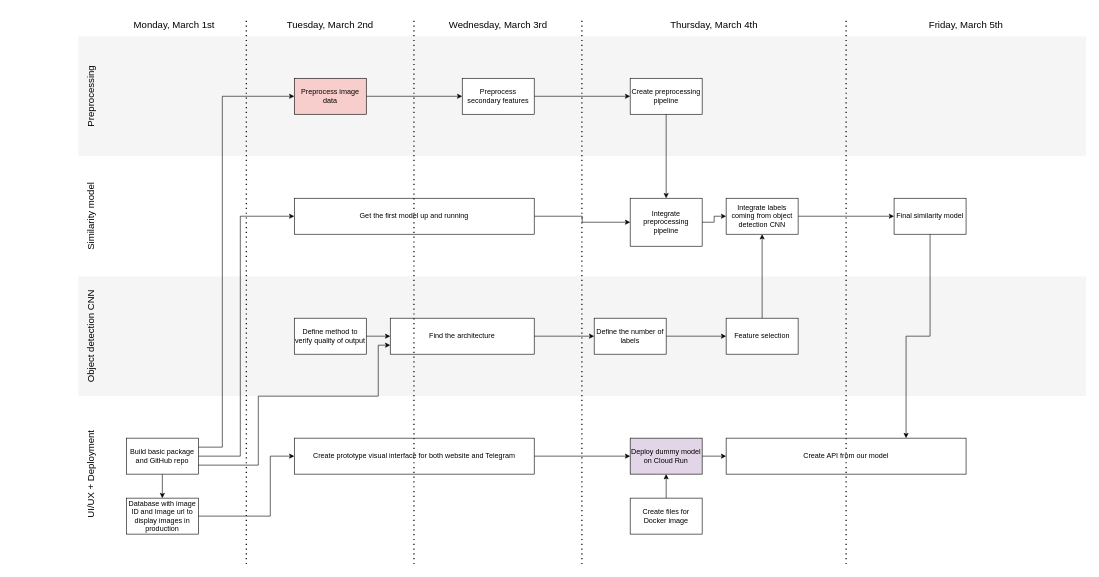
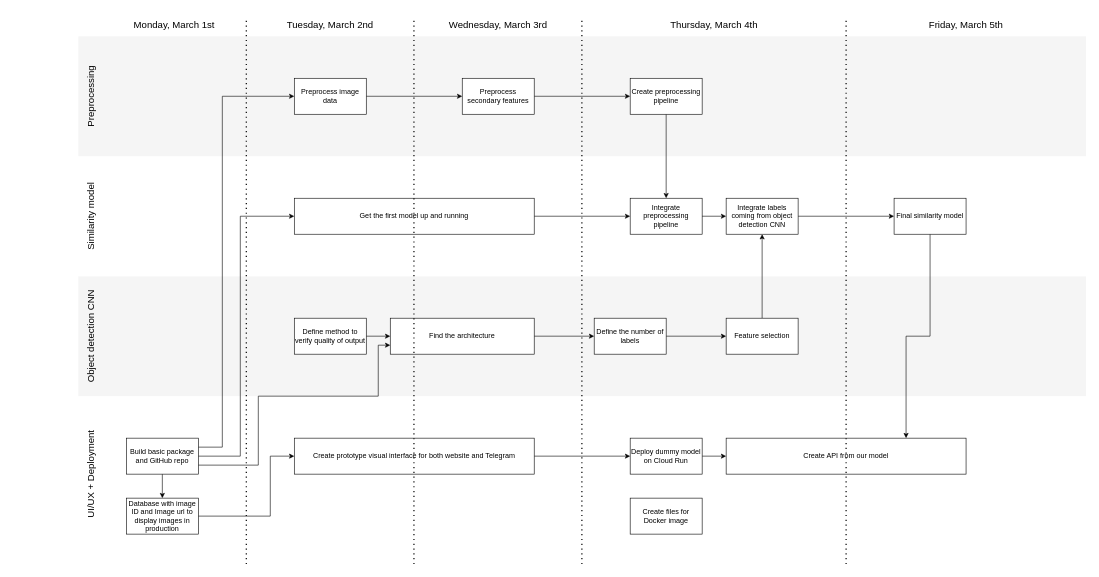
  <mxCell id="0" />
  <mxCell id="1" parent="0" />
  <mxCell id="2" value="" style="rounded=0;whiteSpace=wrap;html=1;fontColor=#333333;strokeColor=none;fillColor=#FFFFFF;" parent="1" vertex="1"><mxGeometry x="130" y="660" width="1680" height="260" as="geometry" /></mxCell>
  <mxCell id="3" value="" style="rounded=0;whiteSpace=wrap;html=1;fillColor=#f5f5f5;fontColor=#333333;strokeColor=none;" parent="1" vertex="1"><mxGeometry x="130" y="460" width="1680" height="200" as="geometry" /></mxCell>
  <mxCell id="4" value="" style="rounded=0;whiteSpace=wrap;html=1;fontColor=#333333;strokeColor=none;fillColor=#FFFFFF;" parent="1" vertex="1"><mxGeometry x="130" y="260" width="1680" height="200" as="geometry" /></mxCell>
  <mxCell id="5" value="" style="rounded=0;whiteSpace=wrap;html=1;fillColor=#f5f5f5;fontColor=#333333;strokeColor=none;" parent="1" vertex="1"><mxGeometry x="130" y="60" width="1680" height="200" as="geometry" /></mxCell>
  <mxCell id="6" style="edgeStyle=orthogonalEdgeStyle;rounded=0;orthogonalLoop=1;jettySize=auto;html=1;exitX=1;exitY=0.5;exitDx=0;exitDy=0;entryX=0;entryY=0.5;entryDx=0;entryDy=0;" parent="1" source="7" target="37" edge="1"><mxGeometry relative="1" as="geometry"><Array as="points"><mxPoint x="450" y="860" /><mxPoint x="450" y="760" /></Array></mxGeometry></mxCell>
  <mxCell id="7" value="Database with image ID and Image url to display images in production" style="rounded=0;whiteSpace=wrap;html=1;" parent="1" vertex="1"><mxGeometry x="210" y="830" width="120" height="60" as="geometry" /></mxCell>
  <mxCell id="8" style="edgeStyle=orthogonalEdgeStyle;rounded=0;orthogonalLoop=1;jettySize=auto;html=1;exitX=1;exitY=0.5;exitDx=0;exitDy=0;" parent="1" source="9" target="11" edge="1"><mxGeometry relative="1" as="geometry" /></mxCell>
- <mxCell id="9" value="Preprocess image data" style="rounded=0;whiteSpace=wrap;html=1;fillColor=#f8cecc;" parent="1" vertex="1"><mxGeometry x="490" y="130" width="120" height="60" as="geometry" /></mxCell>
+ <mxCell id="9" value="Preprocess image data" style="rounded=0;whiteSpace=wrap;html=1;" parent="1" vertex="1"><mxGeometry x="490" y="130" width="120" height="60" as="geometry" /></mxCell>
  <mxCell id="10" style="edgeStyle=orthogonalEdgeStyle;rounded=0;orthogonalLoop=1;jettySize=auto;html=1;exitX=1;exitY=0.5;exitDx=0;exitDy=0;entryX=0;entryY=0.5;entryDx=0;entryDy=0;" parent="1" source="11" target="13" edge="1"><mxGeometry relative="1" as="geometry" /></mxCell>
  <mxCell id="11" value="Preprocess secondary features" style="rounded=0;whiteSpace=wrap;html=1;" parent="1" vertex="1"><mxGeometry x="770" y="130" width="120" height="60" as="geometry" /></mxCell>
  <mxCell id="12" style="edgeStyle=orthogonalEdgeStyle;rounded=0;orthogonalLoop=1;jettySize=auto;html=1;exitX=0.5;exitY=1;exitDx=0;exitDy=0;entryX=0.5;entryY=0;entryDx=0;entryDy=0;" parent="1" source="13" target="24" edge="1"><mxGeometry relative="1" as="geometry" /></mxCell>
  <mxCell id="13" value="Create preprocessing pipeline" style="rounded=0;whiteSpace=wrap;html=1;" parent="1" vertex="1"><mxGeometry x="1050" y="130" width="120" height="60" as="geometry" /></mxCell>
  <mxCell id="14" style="edgeStyle=orthogonalEdgeStyle;rounded=0;orthogonalLoop=1;jettySize=auto;html=1;exitX=1;exitY=0.5;exitDx=0;exitDy=0;entryX=0;entryY=0.5;entryDx=0;entryDy=0;" parent="1" source="15" target="17" edge="1"><mxGeometry relative="1" as="geometry" /></mxCell>
  <mxCell id="15" value="Define the number of labels" style="rounded=0;whiteSpace=wrap;html=1;" parent="1" vertex="1"><mxGeometry x="990" y="530" width="120" height="60" as="geometry" /></mxCell>
  <mxCell id="16" style="edgeStyle=orthogonalEdgeStyle;rounded=0;orthogonalLoop=1;jettySize=auto;html=1;exitX=0.5;exitY=0;exitDx=0;exitDy=0;entryX=0.5;entryY=1;entryDx=0;entryDy=0;" parent="1" source="17" target="39" edge="1"><mxGeometry relative="1" as="geometry" /></mxCell>
  <mxCell id="17" value="Feature selection" style="rounded=0;whiteSpace=wrap;html=1;" parent="1" vertex="1"><mxGeometry x="1210" y="530" width="120" height="60" as="geometry" /></mxCell>
  <mxCell id="18" style="edgeStyle=orthogonalEdgeStyle;rounded=0;orthogonalLoop=1;jettySize=auto;html=1;exitX=1;exitY=0.5;exitDx=0;exitDy=0;entryX=0;entryY=0.5;entryDx=0;entryDy=0;" parent="1" source="19" target="15" edge="1"><mxGeometry relative="1" as="geometry" /></mxCell>
  <mxCell id="19" value="Find the architecture" style="rounded=0;whiteSpace=wrap;html=1;" parent="1" vertex="1"><mxGeometry x="650" y="530" width="240" height="60" as="geometry" /></mxCell>
  <mxCell id="20" style="edgeStyle=orthogonalEdgeStyle;rounded=0;orthogonalLoop=1;jettySize=auto;html=1;exitX=1;exitY=0.5;exitDx=0;exitDy=0;entryX=0;entryY=0.5;entryDx=0;entryDy=0;" parent="1" source="21" target="19" edge="1"><mxGeometry relative="1" as="geometry" /></mxCell>
  <mxCell id="21" value="Define method to verify quality of output" style="rounded=0;whiteSpace=wrap;html=1;" parent="1" vertex="1"><mxGeometry x="490" y="530" width="120" height="60" as="geometry" /></mxCell>
  <mxCell id="22" style="edgeStyle=orthogonalEdgeStyle;rounded=0;orthogonalLoop=1;jettySize=auto;html=1;exitX=1;exitY=0.5;exitDx=0;exitDy=0;entryX=0;entryY=0.5;entryDx=0;entryDy=0;" parent="1" source="23" target="24" edge="1"><mxGeometry relative="1" as="geometry" /></mxCell>
  <mxCell id="23" value="Get the first model up and running" style="rounded=0;whiteSpace=wrap;html=1;" parent="1" vertex="1"><mxGeometry x="490" y="330" width="400" height="60" as="geometry" /></mxCell>
- <mxCell id="24" value="Integrate preprocessing pipeline" style="rounded=0;whiteSpace=wrap;html=1;" parent="1" vertex="1"><mxGeometry x="1050" y="330" width="120" height="80" as="geometry" /></mxCell>
+ <mxCell id="24" value="Integrate preprocessing pipeline" style="rounded=0;whiteSpace=wrap;html=1;" parent="1" vertex="1"><mxGeometry x="1050" y="330" width="120" height="60" as="geometry" /></mxCell>
  <mxCell id="25" style="edgeStyle=orthogonalEdgeStyle;rounded=0;orthogonalLoop=1;jettySize=auto;html=1;exitX=0.5;exitY=1;exitDx=0;exitDy=0;entryX=0.5;entryY=0;entryDx=0;entryDy=0;" parent="1" source="29" target="7" edge="1"><mxGeometry relative="1" as="geometry" /></mxCell>
  <mxCell id="26" style="edgeStyle=orthogonalEdgeStyle;rounded=0;orthogonalLoop=1;jettySize=auto;html=1;exitX=1;exitY=0.25;exitDx=0;exitDy=0;entryX=0;entryY=0.5;entryDx=0;entryDy=0;" parent="1" source="29" target="9" edge="1"><mxGeometry relative="1" as="geometry"><Array as="points"><mxPoint x="370" y="745" /><mxPoint x="370" y="160" /></Array></mxGeometry></mxCell>
  <mxCell id="27" style="edgeStyle=orthogonalEdgeStyle;rounded=0;orthogonalLoop=1;jettySize=auto;html=1;exitX=1;exitY=0.5;exitDx=0;exitDy=0;entryX=0;entryY=0.5;entryDx=0;entryDy=0;" parent="1" source="29" target="23" edge="1"><mxGeometry relative="1" as="geometry"><Array as="points"><mxPoint x="400" y="760" /><mxPoint x="400" y="360" /></Array></mxGeometry></mxCell>
  <mxCell id="28" style="edgeStyle=orthogonalEdgeStyle;rounded=0;orthogonalLoop=1;jettySize=auto;html=1;exitX=1;exitY=0.75;exitDx=0;exitDy=0;entryX=0;entryY=0.75;entryDx=0;entryDy=0;" parent="1" source="29" target="19" edge="1"><mxGeometry relative="1" as="geometry"><Array as="points"><mxPoint x="430" y="775" /><mxPoint x="430" y="660" /><mxPoint x="630" y="660" /><mxPoint x="630" y="575" /></Array></mxGeometry></mxCell>
  <mxCell id="29" value="Build basic package and GitHub repo" style="rounded=0;whiteSpace=wrap;html=1;" parent="1" vertex="1"><mxGeometry x="210" y="730" width="120" height="60" as="geometry" /></mxCell>
  <mxCell id="30" style="edgeStyle=orthogonalEdgeStyle;rounded=0;orthogonalLoop=1;jettySize=auto;html=1;exitX=1;exitY=0.5;exitDx=0;exitDy=0;entryX=0;entryY=0.5;entryDx=0;entryDy=0;" parent="1" source="31" target="41" edge="1"><mxGeometry relative="1" as="geometry" /></mxCell>
- <mxCell id="31" value="Deploy dummy model on Cloud Run" style="rounded=0;whiteSpace=wrap;html=1;fillColor=#e1d5e7;" parent="1" vertex="1"><mxGeometry x="1050" y="730" width="120" height="60" as="geometry" /></mxCell>
- <mxCell id="32" style="edgeStyle=orthogonalEdgeStyle;rounded=0;orthogonalLoop=1;jettySize=auto;html=1;exitX=0.5;exitY=0;exitDx=0;exitDy=0;entryX=0.5;entryY=1;entryDx=0;entryDy=0;" parent="1" source="33" target="31" edge="1"><mxGeometry relative="1" as="geometry" /></mxCell>
+ <mxCell id="31" value="Deploy dummy model on Cloud Run" style="rounded=0;whiteSpace=wrap;html=1;" parent="1" vertex="1"><mxGeometry x="1050" y="730" width="120" height="60" as="geometry" /></mxCell>
  <mxCell id="33" value="Create files for Docker image" style="rounded=0;whiteSpace=wrap;html=1;" parent="1" vertex="1"><mxGeometry x="1050" y="830" width="120" height="60" as="geometry" /></mxCell>
  <mxCell id="34" style="edgeStyle=orthogonalEdgeStyle;rounded=0;orthogonalLoop=1;jettySize=auto;html=1;exitX=0.5;exitY=1;exitDx=0;exitDy=0;entryX=0.75;entryY=0;entryDx=0;entryDy=0;" parent="1" source="35" target="41" edge="1"><mxGeometry relative="1" as="geometry" /></mxCell>
  <mxCell id="35" value="Final similarity model" style="rounded=0;whiteSpace=wrap;html=1;" parent="1" vertex="1"><mxGeometry x="1490" y="330" width="120" height="60" as="geometry" /></mxCell>
  <mxCell id="36" style="edgeStyle=orthogonalEdgeStyle;rounded=0;orthogonalLoop=1;jettySize=auto;html=1;exitX=1;exitY=0.5;exitDx=0;exitDy=0;entryX=0;entryY=0.5;entryDx=0;entryDy=0;" edge="1" parent="1" source="37" target="31"><mxGeometry relative="1" as="geometry" /></mxCell>
  <mxCell id="37" value="Create prototype visual interface for both website and Telegram" style="rounded=0;whiteSpace=wrap;html=1;" parent="1" vertex="1"><mxGeometry x="490" y="730" width="400" height="60" as="geometry" /></mxCell>
  <mxCell id="38" style="edgeStyle=orthogonalEdgeStyle;rounded=0;orthogonalLoop=1;jettySize=auto;html=1;exitX=1;exitY=0.5;exitDx=0;exitDy=0;entryX=0;entryY=0.5;entryDx=0;entryDy=0;" parent="1" source="39" target="35" edge="1"><mxGeometry relative="1" as="geometry" /></mxCell>
  <mxCell id="39" value="Integrate labels coming from object detection CNN" style="rounded=0;whiteSpace=wrap;html=1;" parent="1" vertex="1"><mxGeometry x="1210" y="330" width="120" height="60" as="geometry" /></mxCell>
  <mxCell id="40" style="edgeStyle=orthogonalEdgeStyle;rounded=0;orthogonalLoop=1;jettySize=auto;html=1;exitX=1;exitY=0.5;exitDx=0;exitDy=0;entryX=0;entryY=0.5;entryDx=0;entryDy=0;" parent="1" source="24" target="39" edge="1"><mxGeometry relative="1" as="geometry"><mxPoint x="1420" y="350" as="sourcePoint" /><mxPoint x="1870" y="360" as="targetPoint" /></mxGeometry></mxCell>
  <mxCell id="41" value="Create API from our model" style="rounded=0;whiteSpace=wrap;html=1;" parent="1" vertex="1"><mxGeometry x="1210" y="730" width="400" height="60" as="geometry" /></mxCell>
  <mxCell id="42" value="UI/UX + Deployment" style="text;html=1;strokeColor=none;fillColor=none;align=center;verticalAlign=middle;whiteSpace=wrap;rounded=0;rotation=-90;fontSize=16;" parent="1" vertex="1"><mxGeometry x="20" y="770" width="260" height="40" as="geometry" /></mxCell>
  <mxCell id="43" value="Object detection CNN" style="text;html=1;strokeColor=none;fillColor=none;align=center;verticalAlign=middle;whiteSpace=wrap;rounded=0;rotation=-90;fontSize=16;" parent="1" vertex="1"><mxGeometry x="50" y="540" width="200" height="40" as="geometry" /></mxCell>
  <mxCell id="44" value="Similarity model" style="text;html=1;strokeColor=none;fillColor=none;align=center;verticalAlign=middle;whiteSpace=wrap;rounded=0;rotation=-90;fontSize=16;" parent="1" vertex="1"><mxGeometry x="50" y="340" width="200" height="40" as="geometry" /></mxCell>
  <mxCell id="45" value="Preprocessing" style="text;html=1;strokeColor=none;fillColor=none;align=center;verticalAlign=middle;whiteSpace=wrap;rounded=0;rotation=-90;fontSize=16;" parent="1" vertex="1"><mxGeometry x="50" y="140" width="200" height="40" as="geometry" /></mxCell>
  <mxCell id="46" value="Tuesday, March 2nd" style="text;html=1;strokeColor=none;fillColor=none;align=center;verticalAlign=middle;whiteSpace=wrap;rounded=0;rotation=0;fontSize=16;" parent="1" vertex="1"><mxGeometry x="410" width="280" height="40" as="geometry" y="20" /></mxCell>
  <mxCell id="47" value="Monday, March 1st" style="text;html=1;strokeColor=none;fillColor=none;align=center;verticalAlign=middle;whiteSpace=wrap;rounded=0;rotation=0;fontSize=16;" parent="1" vertex="1"><mxGeometry x="170" width="240" height="40" as="geometry" y="20" /></mxCell>
  <mxCell id="48" value="Wednesday, March 3rd" style="text;html=1;strokeColor=none;fillColor=none;align=center;verticalAlign=middle;whiteSpace=wrap;rounded=0;rotation=0;fontSize=16;" parent="1" vertex="1"><mxGeometry x="690" width="280" height="40" as="geometry" y="20" /></mxCell>
  <mxCell id="49" value="Thursday, March 4th" style="text;html=1;strokeColor=none;fillColor=none;align=center;verticalAlign=middle;whiteSpace=wrap;rounded=0;rotation=0;fontSize=16;" parent="1" vertex="1"><mxGeometry x="970" width="440" height="40" as="geometry" y="20" /></mxCell>
  <mxCell id="50" value="Friday, March 5th" style="text;html=1;strokeColor=none;fillColor=none;align=center;verticalAlign=middle;whiteSpace=wrap;rounded=0;rotation=0;fontSize=16;" parent="1" vertex="1"><mxGeometry x="1410" width="400" height="40" as="geometry" y="20" /></mxCell>
  <mxCell id="51" value="" style="endArrow=none;dashed=1;html=1;dashPattern=1 3;strokeWidth=2;fontSize=16;entryX=1;entryY=0.25;entryDx=0;entryDy=0;" parent="1" target="47" edge="1"><mxGeometry width="50" height="50" relative="1" as="geometry"><mxPoint x="410" y="940" as="sourcePoint" /><mxPoint x="410" y="50" as="targetPoint" /></mxGeometry></mxCell>
  <mxCell id="52" value="" style="endArrow=none;dashed=1;html=1;dashPattern=1 3;strokeWidth=2;fontSize=16;entryX=1;entryY=0.25;entryDx=0;entryDy=0;" parent="1" edge="1"><mxGeometry width="50" height="50" relative="1" as="geometry"><mxPoint x="689.5" y="940" as="sourcePoint" /><mxPoint x="689.5" y="30" as="targetPoint" /></mxGeometry></mxCell>
  <mxCell id="53" value="" style="endArrow=none;dashed=1;html=1;dashPattern=1 3;strokeWidth=2;fontSize=16;entryX=1;entryY=0.25;entryDx=0;entryDy=0;" parent="1" edge="1"><mxGeometry width="50" height="50" relative="1" as="geometry"><mxPoint x="969.5" y="940" as="sourcePoint" /><mxPoint x="969.5" y="30" as="targetPoint" /></mxGeometry></mxCell>
  <mxCell id="54" value="" style="endArrow=none;dashed=1;html=1;dashPattern=1 3;strokeWidth=2;fontSize=16;entryX=1;entryY=0.25;entryDx=0;entryDy=0;" parent="1" edge="1"><mxGeometry width="50" height="50" relative="1" as="geometry"><mxPoint x="1410" y="940" as="sourcePoint" /><mxPoint x="1410" y="30" as="targetPoint" /></mxGeometry></mxCell>
